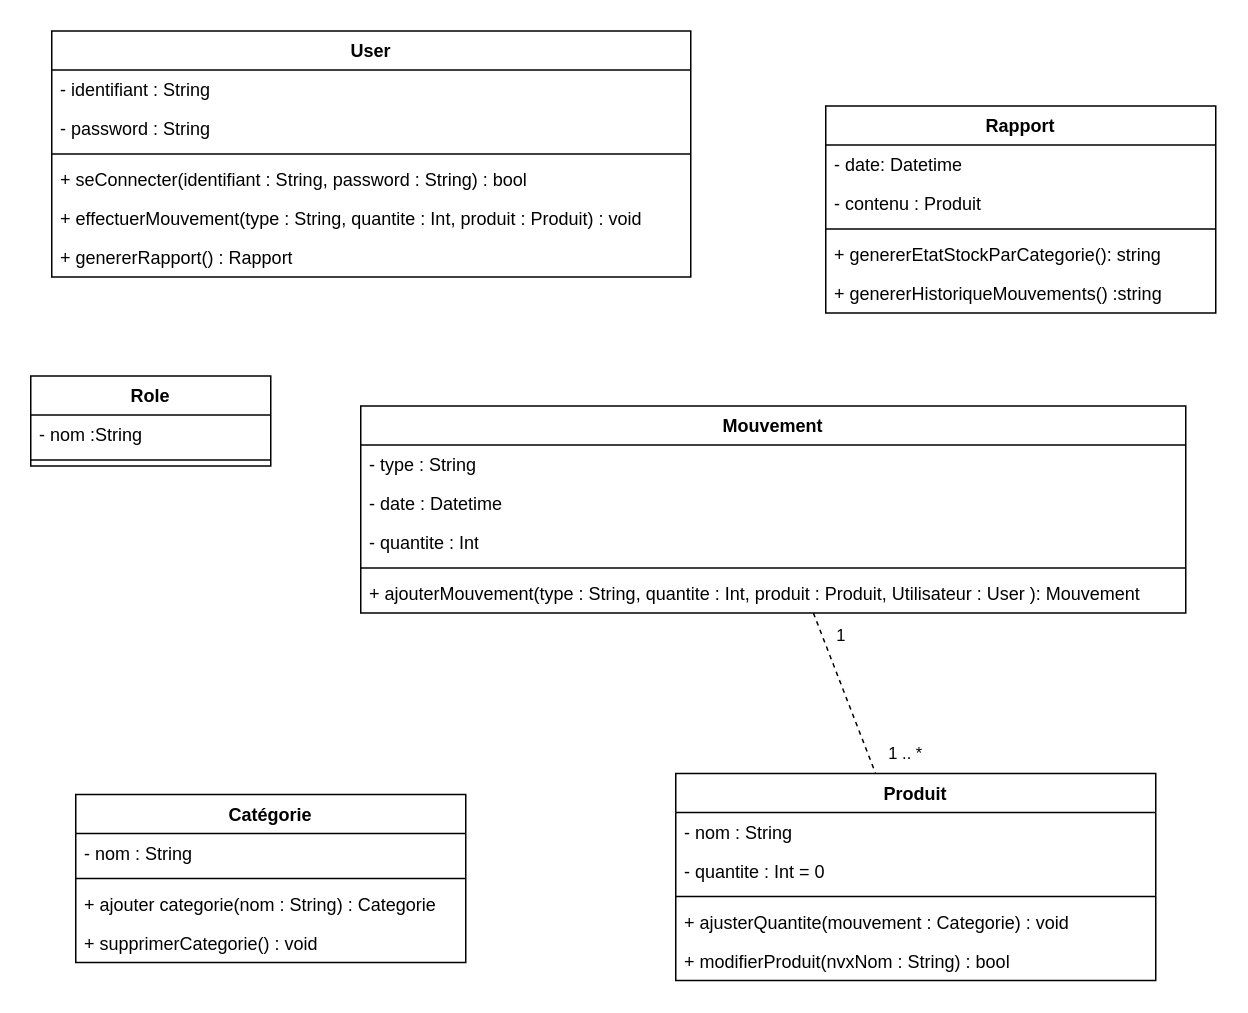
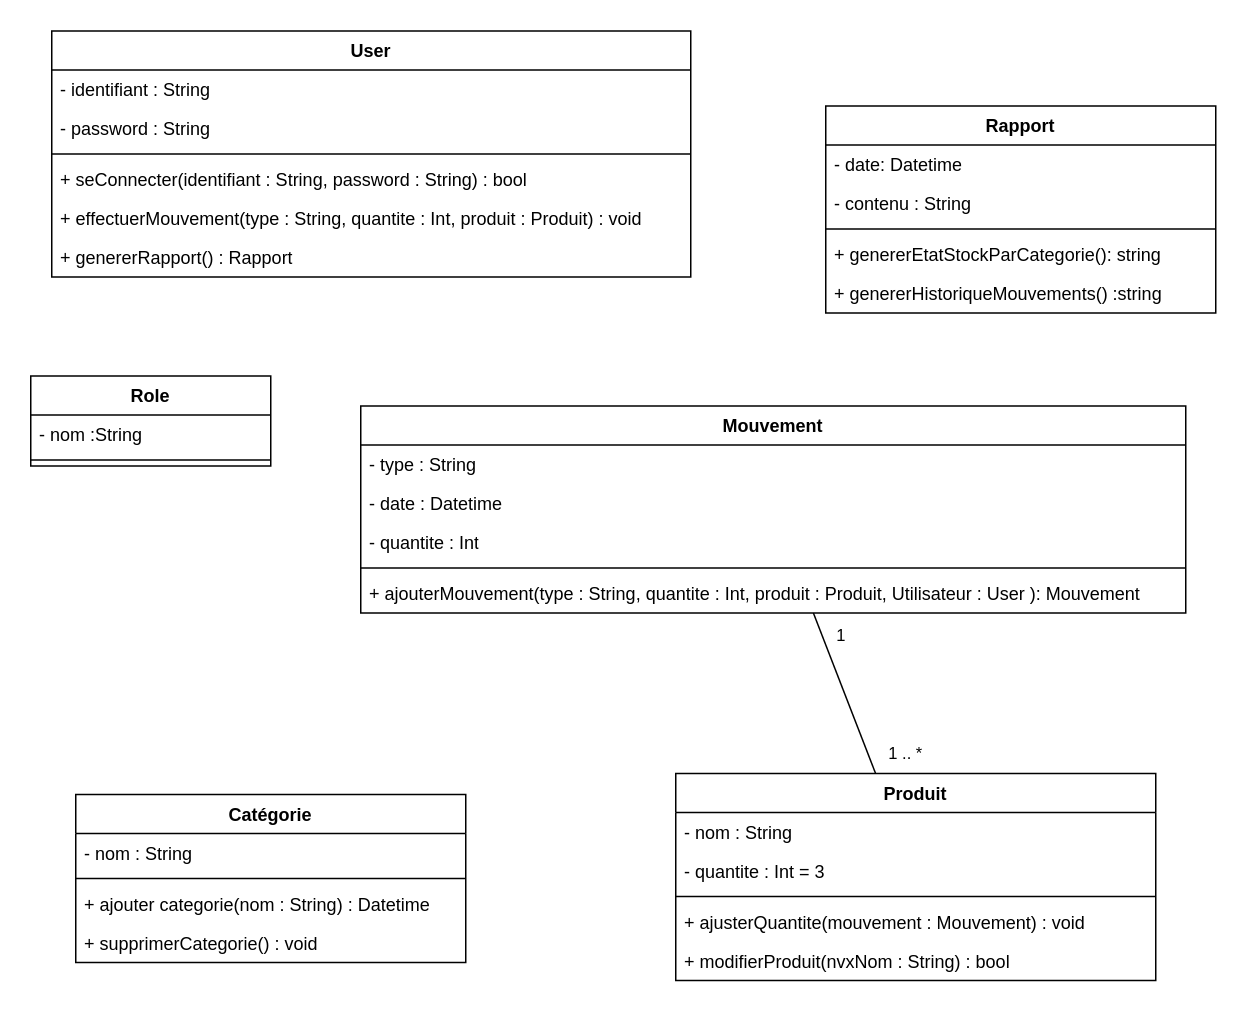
  <mxCell id="0" />
  <mxCell id="1" parent="0" />
  <mxCell id="2" value="User" style="swimlane;fontStyle=1;align=center;verticalAlign=top;childLayout=stackLayout;horizontal=1;startSize=26;horizontalStack=0;resizeParent=1;resizeParentMax=0;resizeLast=0;collapsible=1;marginBottom=0;whiteSpace=wrap;html=1;" vertex="1" parent="1"><mxGeometry x="34" y="20" width="426" height="164" as="geometry" /></mxCell>
  <mxCell id="3" value="- identifiant : String" style="text;strokeColor=none;fillColor=none;align=left;verticalAlign=top;spacingLeft=4;spacingRight=4;overflow=hidden;rotatable=0;points=[[0,0.5],[1,0.5]];portConstraint=eastwest;whiteSpace=wrap;html=1;" vertex="1" parent="2"><mxGeometry y="26" width="426" height="26" as="geometry" /></mxCell>
  <mxCell id="4" value="- password : String" style="text;strokeColor=none;fillColor=none;align=left;verticalAlign=top;spacingLeft=4;spacingRight=4;overflow=hidden;rotatable=0;points=[[0,0.5],[1,0.5]];portConstraint=eastwest;whiteSpace=wrap;html=1;" vertex="1" parent="2"><mxGeometry y="52" width="426" height="26" as="geometry" /></mxCell>
  <mxCell id="5" value="" style="line;strokeWidth=1;fillColor=none;align=left;verticalAlign=middle;spacingTop=-1;spacingLeft=3;spacingRight=3;rotatable=0;labelPosition=right;points=[];portConstraint=eastwest;strokeColor=inherit;" vertex="1" parent="2"><mxGeometry y="78" width="426" height="8" as="geometry" /></mxCell>
  <mxCell id="6" value="+ seConnecter(identifiant : String, password : String) : bool&amp;nbsp;" style="text;strokeColor=none;fillColor=none;align=left;verticalAlign=top;spacingLeft=4;spacingRight=4;overflow=hidden;rotatable=0;points=[[0,0.5],[1,0.5]];portConstraint=eastwest;whiteSpace=wrap;html=1;" vertex="1" parent="2"><mxGeometry y="86" width="426" height="26" as="geometry" /></mxCell>
  <mxCell id="7" value="+ effectuerMouvement(type : String, quantite : Int, produit : Produit) : void" style="text;strokeColor=none;fillColor=none;align=left;verticalAlign=top;spacingLeft=4;spacingRight=4;overflow=hidden;rotatable=0;points=[[0,0.5],[1,0.5]];portConstraint=eastwest;whiteSpace=wrap;html=1;" vertex="1" parent="2"><mxGeometry y="112" width="426" height="26" as="geometry" /></mxCell>
  <mxCell id="8" value="+ genererRapport() : Rapport" style="text;strokeColor=none;fillColor=none;align=left;verticalAlign=top;spacingLeft=4;spacingRight=4;overflow=hidden;rotatable=0;points=[[0,0.5],[1,0.5]];portConstraint=eastwest;whiteSpace=wrap;html=1;" vertex="1" parent="2"><mxGeometry y="138" width="426" height="26" as="geometry" /></mxCell>
  <mxCell id="9" value="Role" style="swimlane;fontStyle=1;align=center;verticalAlign=top;childLayout=stackLayout;horizontal=1;startSize=26;horizontalStack=0;resizeParent=1;resizeParentMax=0;resizeLast=0;collapsible=1;marginBottom=0;whiteSpace=wrap;html=1;" vertex="1" parent="1"><mxGeometry x="20" y="250" width="160" height="60" as="geometry" /></mxCell>
  <mxCell id="10" value="- nom :String" style="text;strokeColor=none;fillColor=none;align=left;verticalAlign=top;spacingLeft=4;spacingRight=4;overflow=hidden;rotatable=0;points=[[0,0.5],[1,0.5]];portConstraint=eastwest;whiteSpace=wrap;html=1;" vertex="1" parent="9"><mxGeometry y="26" width="160" height="26" as="geometry" /></mxCell>
  <mxCell id="11" value="" style="line;strokeWidth=1;fillColor=none;align=left;verticalAlign=middle;spacingTop=-1;spacingLeft=3;spacingRight=3;rotatable=0;labelPosition=right;points=[];portConstraint=eastwest;strokeColor=inherit;" vertex="1" parent="9"><mxGeometry y="52" width="160" height="8" as="geometry" /></mxCell>
  <mxCell id="12" value="Produit" style="swimlane;fontStyle=1;align=center;verticalAlign=top;childLayout=stackLayout;horizontal=1;startSize=26;horizontalStack=0;resizeParent=1;resizeParentMax=0;resizeLast=0;collapsible=1;marginBottom=0;whiteSpace=wrap;html=1;" vertex="1" parent="1"><mxGeometry x="450" y="515" width="320" height="138" as="geometry" /></mxCell>
  <mxCell id="13" value="- nom : String" style="text;strokeColor=none;fillColor=none;align=left;verticalAlign=top;spacingLeft=4;spacingRight=4;overflow=hidden;rotatable=0;points=[[0,0.5],[1,0.5]];portConstraint=eastwest;whiteSpace=wrap;html=1;" vertex="1" parent="12"><mxGeometry y="26" width="320" height="26" as="geometry" /></mxCell>
- <mxCell id="14" value="- quantite : Int = 0&amp;nbsp;" style="text;strokeColor=none;fillColor=none;align=left;verticalAlign=top;spacingLeft=4;spacingRight=4;overflow=hidden;rotatable=0;points=[[0,0.5],[1,0.5]];portConstraint=eastwest;whiteSpace=wrap;html=1;" vertex="1" parent="12"><mxGeometry y="52" width="320" height="26" as="geometry" /></mxCell>
+ <mxCell id="14" value="- quantite : Int = 3&amp;nbsp;" style="text;strokeColor=none;fillColor=none;align=left;verticalAlign=top;spacingLeft=4;spacingRight=4;overflow=hidden;rotatable=0;points=[[0,0.5],[1,0.5]];portConstraint=eastwest;whiteSpace=wrap;html=1;" vertex="1" parent="12"><mxGeometry y="52" width="320" height="26" as="geometry" /></mxCell>
  <mxCell id="15" value="" style="line;strokeWidth=1;fillColor=none;align=left;verticalAlign=middle;spacingTop=-1;spacingLeft=3;spacingRight=3;rotatable=0;labelPosition=right;points=[];portConstraint=eastwest;strokeColor=inherit;" vertex="1" parent="12"><mxGeometry y="78" width="320" height="8" as="geometry" /></mxCell>
- <mxCell id="16" value="+ ajusterQuantite(mouvement : Categorie) : void" style="text;strokeColor=none;fillColor=none;align=left;verticalAlign=top;spacingLeft=4;spacingRight=4;overflow=hidden;rotatable=0;points=[[0,0.5],[1,0.5]];portConstraint=eastwest;whiteSpace=wrap;html=1;" vertex="1" parent="12"><mxGeometry y="86" width="320" height="26" as="geometry" /></mxCell>
+ <mxCell id="16" value="+ ajusterQuantite(mouvement : Mouvement) : void" style="text;strokeColor=none;fillColor=none;align=left;verticalAlign=top;spacingLeft=4;spacingRight=4;overflow=hidden;rotatable=0;points=[[0,0.5],[1,0.5]];portConstraint=eastwest;whiteSpace=wrap;html=1;" vertex="1" parent="12"><mxGeometry y="86" width="320" height="26" as="geometry" /></mxCell>
  <mxCell id="17" value="+ modifierProduit(nvxNom : String) : bool" style="text;strokeColor=none;fillColor=none;align=left;verticalAlign=top;spacingLeft=4;spacingRight=4;overflow=hidden;rotatable=0;points=[[0,0.5],[1,0.5]];portConstraint=eastwest;whiteSpace=wrap;html=1;" vertex="1" parent="12"><mxGeometry y="112" width="320" height="26" as="geometry" /></mxCell>
  <mxCell id="18" value="Catégorie" style="swimlane;fontStyle=1;align=center;verticalAlign=top;childLayout=stackLayout;horizontal=1;startSize=26;horizontalStack=0;resizeParent=1;resizeParentMax=0;resizeLast=0;collapsible=1;marginBottom=0;whiteSpace=wrap;html=1;" vertex="1" parent="1"><mxGeometry x="50" y="529" width="260" height="112" as="geometry" /></mxCell>
  <mxCell id="19" value="- nom : String" style="text;strokeColor=none;fillColor=none;align=left;verticalAlign=top;spacingLeft=4;spacingRight=4;overflow=hidden;rotatable=0;points=[[0,0.5],[1,0.5]];portConstraint=eastwest;whiteSpace=wrap;html=1;" vertex="1" parent="18"><mxGeometry y="26" width="260" height="26" as="geometry" /></mxCell>
  <mxCell id="20" value="" style="line;strokeWidth=1;fillColor=none;align=left;verticalAlign=middle;spacingTop=-1;spacingLeft=3;spacingRight=3;rotatable=0;labelPosition=right;points=[];portConstraint=eastwest;strokeColor=inherit;" vertex="1" parent="18"><mxGeometry y="52" width="260" height="8" as="geometry" /></mxCell>
- <mxCell id="21" value="+ ajouter categorie(nom : String) : Categorie" style="text;strokeColor=none;fillColor=none;align=left;verticalAlign=top;spacingLeft=4;spacingRight=4;overflow=hidden;rotatable=0;points=[[0,0.5],[1,0.5]];portConstraint=eastwest;whiteSpace=wrap;html=1;" vertex="1" parent="18"><mxGeometry y="60" width="260" height="26" as="geometry" /></mxCell>
+ <mxCell id="21" value="+ ajouter categorie(nom : String) : Datetime" style="text;strokeColor=none;fillColor=none;align=left;verticalAlign=top;spacingLeft=4;spacingRight=4;overflow=hidden;rotatable=0;points=[[0,0.5],[1,0.5]];portConstraint=eastwest;whiteSpace=wrap;html=1;" vertex="1" parent="18"><mxGeometry y="60" width="260" height="26" as="geometry" /></mxCell>
  <mxCell id="22" value="+ supprimerCategorie() : void" style="text;strokeColor=none;fillColor=none;align=left;verticalAlign=top;spacingLeft=4;spacingRight=4;overflow=hidden;rotatable=0;points=[[0,0.5],[1,0.5]];portConstraint=eastwest;whiteSpace=wrap;html=1;" vertex="1" parent="18"><mxGeometry y="86" width="260" height="26" as="geometry" /></mxCell>
- <mxCell id="23" style="rounded=0;orthogonalLoop=1;jettySize=auto;html=1;endArrow=none;endFill=0;dashed=1;" edge="1" parent="1" source="26" target="12"><mxGeometry relative="1" as="geometry" /></mxCell>
+ <mxCell id="23" style="rounded=0;orthogonalLoop=1;jettySize=auto;html=1;endArrow=none;endFill=0;" edge="1" parent="1" source="26" target="12"><mxGeometry relative="1" as="geometry" /></mxCell>
  <mxCell id="24" value="1" style="edgeLabel;html=1;align=center;verticalAlign=middle;resizable=0;points=[];" vertex="1" connectable="0" parent="23"><mxGeometry x="-0.743" y="-1" relative="1" as="geometry"><mxPoint x="13" as="offset" /></mxGeometry></mxCell>
  <mxCell id="25" value="1 .. *" style="edgeLabel;html=1;align=center;verticalAlign=middle;resizable=0;points=[];" vertex="1" connectable="0" parent="23"><mxGeometry x="0.759" y="2" relative="1" as="geometry"><mxPoint x="22" as="offset" /></mxGeometry></mxCell>
  <mxCell id="26" value="Mouvement" style="swimlane;fontStyle=1;align=center;verticalAlign=top;childLayout=stackLayout;horizontal=1;startSize=26;horizontalStack=0;resizeParent=1;resizeParentMax=0;resizeLast=0;collapsible=1;marginBottom=0;whiteSpace=wrap;html=1;" vertex="1" parent="1"><mxGeometry x="240" y="270" width="550" height="138" as="geometry" /></mxCell>
  <mxCell id="27" value="- type : String" style="text;strokeColor=none;fillColor=none;align=left;verticalAlign=top;spacingLeft=4;spacingRight=4;overflow=hidden;rotatable=0;points=[[0,0.5],[1,0.5]];portConstraint=eastwest;whiteSpace=wrap;html=1;" vertex="1" parent="26"><mxGeometry y="26" width="550" height="26" as="geometry" /></mxCell>
  <mxCell id="28" value="- date : Datetime" style="text;strokeColor=none;fillColor=none;align=left;verticalAlign=top;spacingLeft=4;spacingRight=4;overflow=hidden;rotatable=0;points=[[0,0.5],[1,0.5]];portConstraint=eastwest;whiteSpace=wrap;html=1;" vertex="1" parent="26"><mxGeometry y="52" width="550" height="26" as="geometry" /></mxCell>
  <mxCell id="29" value="- quantite : Int" style="text;strokeColor=none;fillColor=none;align=left;verticalAlign=top;spacingLeft=4;spacingRight=4;overflow=hidden;rotatable=0;points=[[0,0.5],[1,0.5]];portConstraint=eastwest;whiteSpace=wrap;html=1;" vertex="1" parent="26"><mxGeometry y="78" width="550" height="26" as="geometry" /></mxCell>
  <mxCell id="30" value="" style="line;strokeWidth=1;fillColor=none;align=left;verticalAlign=middle;spacingTop=-1;spacingLeft=3;spacingRight=3;rotatable=0;labelPosition=right;points=[];portConstraint=eastwest;strokeColor=inherit;" vertex="1" parent="26"><mxGeometry y="104" width="550" height="8" as="geometry" /></mxCell>
  <mxCell id="31" value="+ ajouterMouvement(type : String, quantite : Int, produit : Produit, Utilisateur : User ): Mouvement" style="text;strokeColor=none;fillColor=none;align=left;verticalAlign=top;spacingLeft=4;spacingRight=4;overflow=hidden;rotatable=0;points=[[0,0.5],[1,0.5]];portConstraint=eastwest;whiteSpace=wrap;html=1;" vertex="1" parent="26"><mxGeometry y="112" width="550" height="26" as="geometry" /></mxCell>
  <mxCell id="32" value="Rapport" style="swimlane;fontStyle=1;align=center;verticalAlign=top;childLayout=stackLayout;horizontal=1;startSize=26;horizontalStack=0;resizeParent=1;resizeParentMax=0;resizeLast=0;collapsible=1;marginBottom=0;whiteSpace=wrap;html=1;" vertex="1" parent="1"><mxGeometry x="550" y="70" width="260" height="138" as="geometry" /></mxCell>
  <mxCell id="33" value="- date: Datetime" style="text;strokeColor=none;fillColor=none;align=left;verticalAlign=top;spacingLeft=4;spacingRight=4;overflow=hidden;rotatable=0;points=[[0,0.5],[1,0.5]];portConstraint=eastwest;whiteSpace=wrap;html=1;" vertex="1" parent="32"><mxGeometry y="26" width="260" height="26" as="geometry" /></mxCell>
- <mxCell id="34" value="- contenu : Produit" style="text;strokeColor=none;fillColor=none;align=left;verticalAlign=top;spacingLeft=4;spacingRight=4;overflow=hidden;rotatable=0;points=[[0,0.5],[1,0.5]];portConstraint=eastwest;whiteSpace=wrap;html=1;" vertex="1" parent="32"><mxGeometry y="52" width="260" height="26" as="geometry" /></mxCell>
+ <mxCell id="34" value="- contenu : String" style="text;strokeColor=none;fillColor=none;align=left;verticalAlign=top;spacingLeft=4;spacingRight=4;overflow=hidden;rotatable=0;points=[[0,0.5],[1,0.5]];portConstraint=eastwest;whiteSpace=wrap;html=1;" vertex="1" parent="32"><mxGeometry y="52" width="260" height="26" as="geometry" /></mxCell>
  <mxCell id="35" value="" style="line;strokeWidth=1;fillColor=none;align=left;verticalAlign=middle;spacingTop=-1;spacingLeft=3;spacingRight=3;rotatable=0;labelPosition=right;points=[];portConstraint=eastwest;strokeColor=inherit;" vertex="1" parent="32"><mxGeometry y="78" width="260" height="8" as="geometry" /></mxCell>
  <mxCell id="36" value="+ genererEtatStockParCategorie(): string&amp;nbsp;" style="text;strokeColor=none;fillColor=none;align=left;verticalAlign=top;spacingLeft=4;spacingRight=4;overflow=hidden;rotatable=0;points=[[0,0.5],[1,0.5]];portConstraint=eastwest;whiteSpace=wrap;html=1;" vertex="1" parent="32"><mxGeometry y="86" width="260" height="26" as="geometry" /></mxCell>
  <mxCell id="37" value="+ genererHistoriqueMouvements() :string" style="text;strokeColor=none;fillColor=none;align=left;verticalAlign=top;spacingLeft=4;spacingRight=4;overflow=hidden;rotatable=0;points=[[0,0.5],[1,0.5]];portConstraint=eastwest;whiteSpace=wrap;html=1;" vertex="1" parent="32"><mxGeometry y="112" width="260" height="26" as="geometry" /></mxCell>
